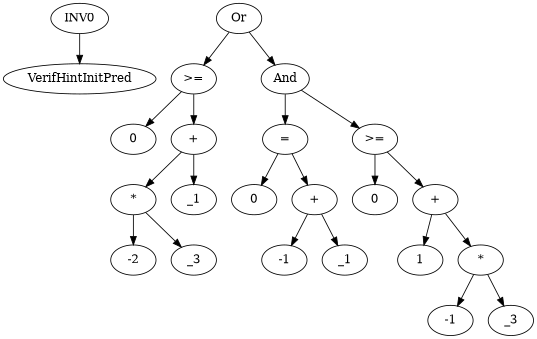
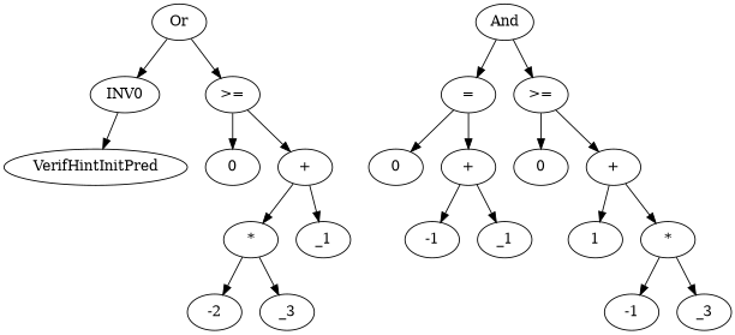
  digraph {
    n1 [label=INV0]
    n2 [label=VerifHintInitPred]
    n3 [label=Or]
    n4 [label=">="]
    n5 [label=And]
    n6 [label=0]
    n7 [label="+"]
    n8 [label="="]
    n9 [label=">="]
    n10 [label="*"]
    n11 [label=_1]
    n12 [label=-2]
    n13 [label=_3]
    n14 [label=0]
    n15 [label="+"]
    n16 [label=0]
    n17 [label="+"]
    n18 [label=-1]
    n19 [label=_1]
    n20 [label=1]
    n21 [label="*"]
    n22 [label=-1]
    n23 [label=_3]
    n1 -> n2
    n3 -> n4
-   n3 -> n5
+   n3 -> n1
    n4 -> n6
    n4 -> n7
    n5 -> n8
    n5 -> n9
    n7 -> n10
    n7 -> n11
    n8 -> n14
    n8 -> n15
    n9 -> n16
    n9 -> n17
    n10 -> n12
    n10 -> n13
    n15 -> n18
    n15 -> n19
    n17 -> n20
    n17 -> n21
    n21 -> n22
    n21 -> n23
  }
